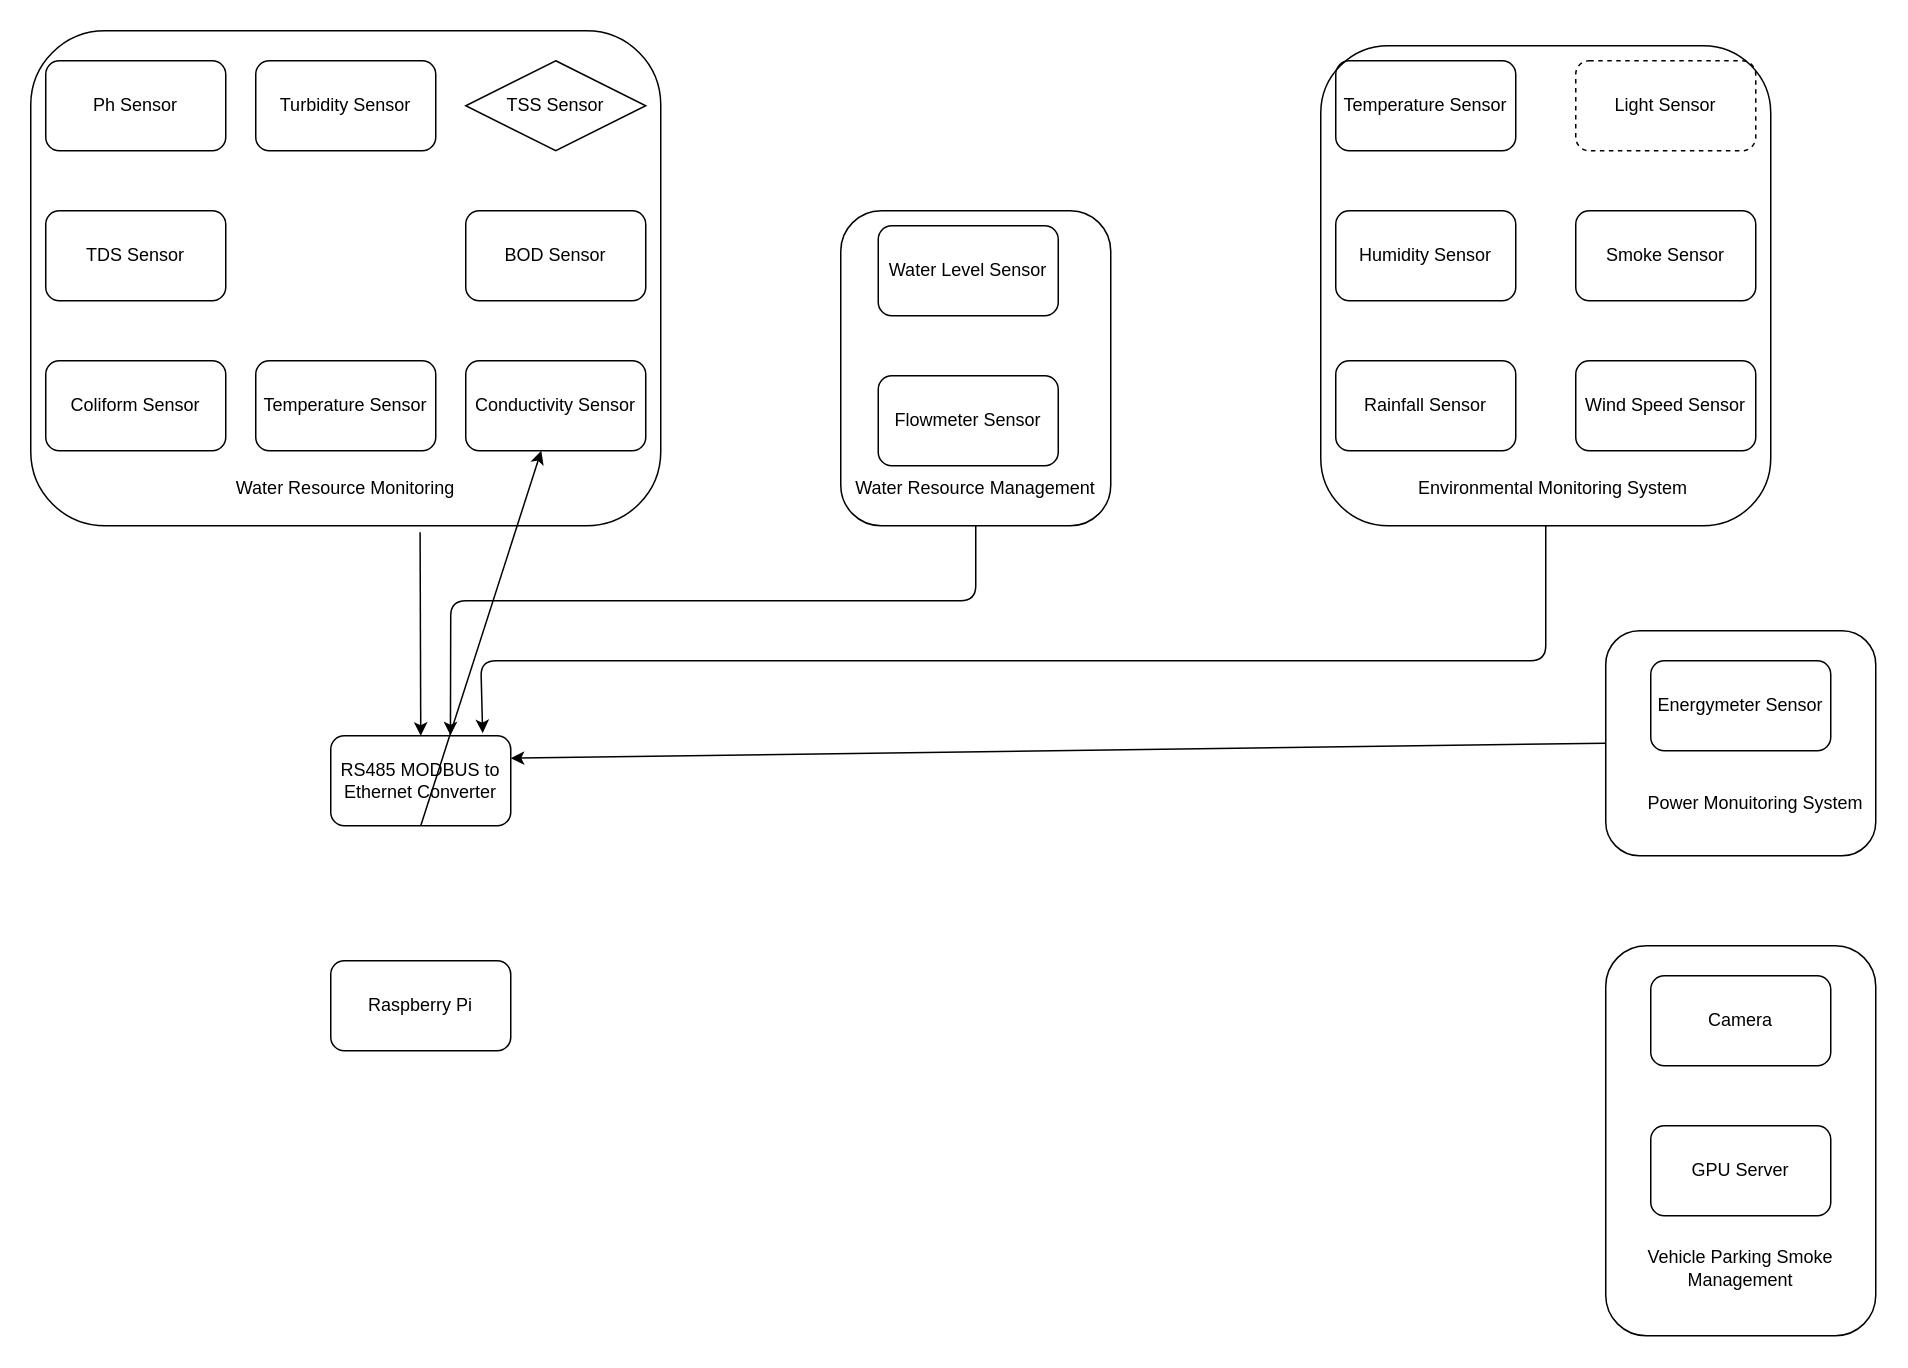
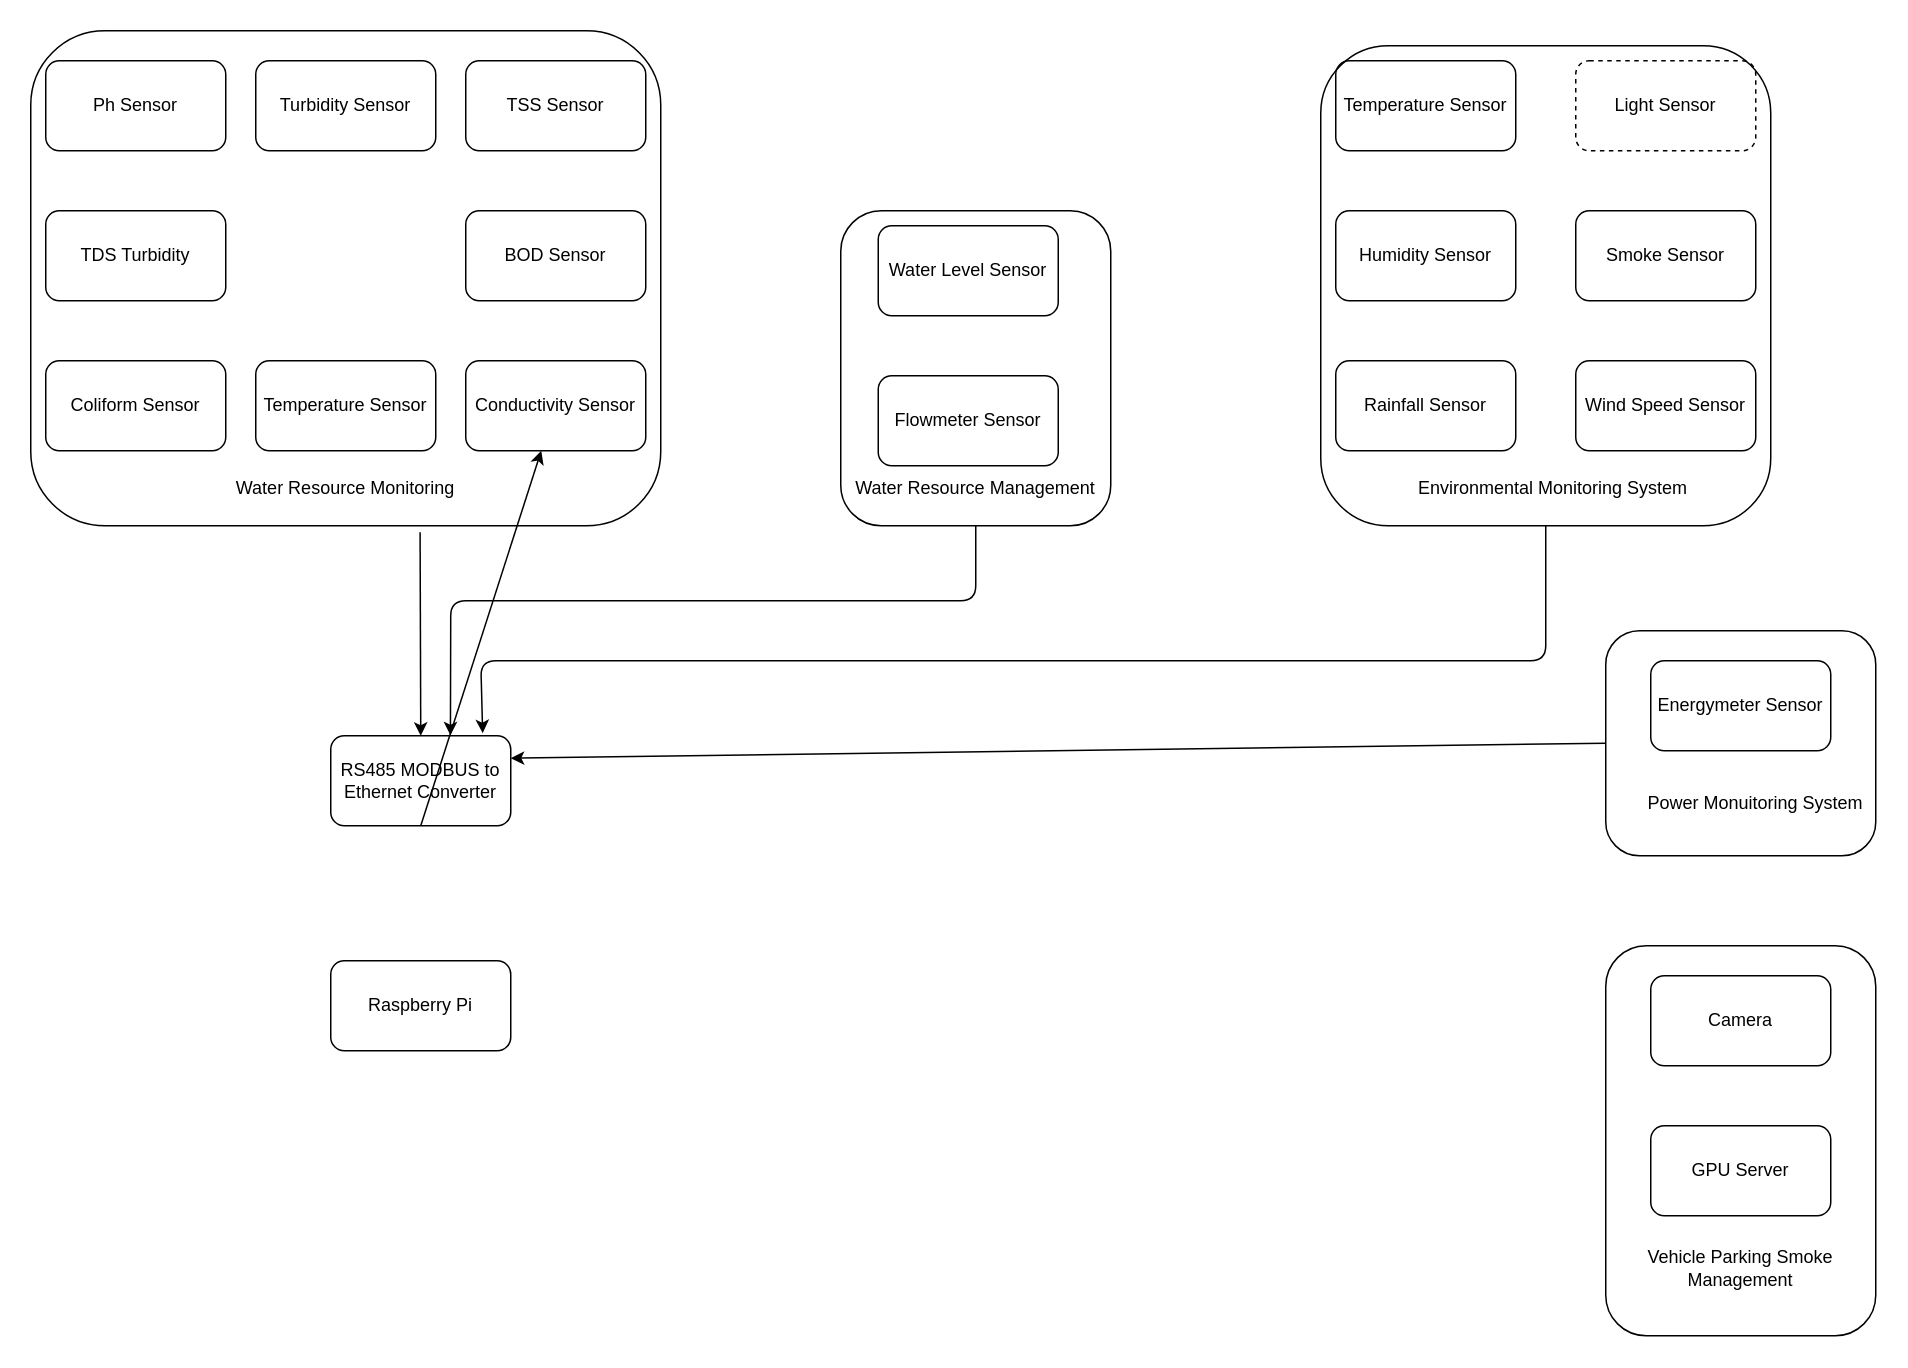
  <mxCell id="0" />
  <mxCell id="1" parent="0" />
  <mxCell id="2" value="Ph Sensor" style="rounded=1;whiteSpace=wrap;html=1;fillColor=none;" parent="1" vertex="1"><mxGeometry x="30" y="40" width="120" height="60" as="geometry" /></mxCell>
  <mxCell id="3" value="Turbidity Sensor" style="rounded=1;whiteSpace=wrap;html=1;fillColor=none;" parent="1" vertex="1"><mxGeometry x="170" y="40" width="120" height="60" as="geometry" /></mxCell>
- <mxCell id="4" value="TSS Sensor" style="rhombus;whiteSpace=wrap;html=1;fillColor=none;" parent="1" vertex="1"><mxGeometry x="310" y="40" width="120" height="60" as="geometry" /></mxCell>
- <mxCell id="5" value="TDS Sensor" style="rounded=1;whiteSpace=wrap;html=1;fillColor=none;" parent="1" vertex="1"><mxGeometry x="30" y="140" width="120" height="60" as="geometry" /></mxCell>
+ <mxCell id="4" value="TSS Sensor" style="rounded=1;whiteSpace=wrap;html=1;fillColor=none;" parent="1" vertex="1"><mxGeometry x="310" y="40" width="120" height="60" as="geometry" /></mxCell>
+ <mxCell id="5" value="TDS Turbidity" style="rounded=1;whiteSpace=wrap;html=1;fillColor=none;" parent="1" vertex="1"><mxGeometry x="30" y="140" width="120" height="60" as="geometry" /></mxCell>
  <mxCell id="6" value="BOD Sensor" style="rounded=1;whiteSpace=wrap;html=1;fillColor=none;" parent="1" vertex="1"><mxGeometry x="310" y="140" width="120" height="60" as="geometry" /></mxCell>
  <mxCell id="7" value="Coliform Sensor" style="rounded=1;whiteSpace=wrap;html=1;fillColor=none;" parent="1" vertex="1"><mxGeometry x="30" y="240" width="120" height="60" as="geometry" /></mxCell>
  <mxCell id="8" value="Temperature Sensor" style="rounded=1;whiteSpace=wrap;html=1;fillColor=none;" parent="1" vertex="1"><mxGeometry x="170" y="240" width="120" height="60" as="geometry" /></mxCell>
  <mxCell id="9" value="Conductivity Sensor" style="rounded=1;whiteSpace=wrap;html=1;fillColor=none;" parent="1" vertex="1"><mxGeometry x="310" y="240" width="120" height="60" as="geometry" /></mxCell>
  <mxCell id="10" value="" style="rounded=1;whiteSpace=wrap;html=1;fillColor=none;" parent="1" vertex="1"><mxGeometry x="20" y="20" width="420" height="330" as="geometry" /></mxCell>
  <mxCell id="11" value="Water Resource Monitoring" style="text;html=1;strokeColor=none;fillColor=none;align=center;verticalAlign=middle;whiteSpace=wrap;rounded=0;" parent="1" vertex="1"><mxGeometry x="145" y="310" width="170" height="30" as="geometry" /></mxCell>
  <mxCell id="12" value="Water Level Sensor" style="rounded=1;whiteSpace=wrap;html=1;fillColor=none;" parent="1" vertex="1"><mxGeometry x="585" y="150" width="120" height="60" as="geometry" /></mxCell>
  <mxCell id="13" value="Flowmeter Sensor" style="rounded=1;whiteSpace=wrap;html=1;fillColor=none;" parent="1" vertex="1"><mxGeometry x="585" y="250" width="120" height="60" as="geometry" /></mxCell>
  <mxCell id="14" value="" style="rounded=1;whiteSpace=wrap;html=1;fillColor=none;" parent="1" vertex="1"><mxGeometry x="560" y="140" width="180" height="210" as="geometry" /></mxCell>
  <mxCell id="15" value="Water Resource Management" style="text;html=1;strokeColor=none;fillColor=none;align=center;verticalAlign=middle;whiteSpace=wrap;rounded=0;" parent="1" vertex="1"><mxGeometry x="565" y="310" width="170" height="30" as="geometry" /></mxCell>
  <mxCell id="16" value="Temperature Sensor" style="rounded=1;whiteSpace=wrap;html=1;fillColor=none;" parent="1" vertex="1"><mxGeometry x="890" y="40" width="120" height="60" as="geometry" /></mxCell>
  <mxCell id="17" value="Humidity Sensor" style="rounded=1;whiteSpace=wrap;html=1;fillColor=none;" parent="1" vertex="1"><mxGeometry x="890" y="140" width="120" height="60" as="geometry" /></mxCell>
  <mxCell id="18" value="Rainfall Sensor" style="rounded=1;whiteSpace=wrap;html=1;fillColor=none;" parent="1" vertex="1"><mxGeometry x="890" y="240" width="120" height="60" as="geometry" /></mxCell>
  <mxCell id="19" value="Light Sensor" style="rounded=1;whiteSpace=wrap;html=1;fillColor=none;dashed=1;" parent="1" vertex="1"><mxGeometry x="1050" y="40" width="120" height="60" as="geometry" /></mxCell>
  <mxCell id="20" value="Smoke Sensor" style="rounded=1;whiteSpace=wrap;html=1;fillColor=none;" parent="1" vertex="1"><mxGeometry x="1050" y="140" width="120" height="60" as="geometry" /></mxCell>
  <mxCell id="21" value="Wind Speed Sensor" style="rounded=1;whiteSpace=wrap;html=1;fillColor=none;" parent="1" vertex="1"><mxGeometry x="1050" y="240" width="120" height="60" as="geometry" /></mxCell>
  <mxCell id="22" value="" style="rounded=1;whiteSpace=wrap;html=1;fillColor=none;" parent="1" vertex="1"><mxGeometry x="880" y="30" width="300" height="320" as="geometry" /></mxCell>
  <mxCell id="23" value="Environmental Monitoring System" style="text;html=1;strokeColor=none;fillColor=none;align=center;verticalAlign=middle;whiteSpace=wrap;rounded=0;" parent="1" vertex="1"><mxGeometry x="910" y="310" width="250" height="30" as="geometry" /></mxCell>
  <mxCell id="24" value="Energymeter Sensor" style="rounded=1;whiteSpace=wrap;html=1;fillColor=none;" parent="1" vertex="1"><mxGeometry x="1100" y="440" width="120" height="60" as="geometry" /></mxCell>
  <mxCell id="25" value="" style="rounded=1;whiteSpace=wrap;html=1;fillColor=none;" parent="1" vertex="1"><mxGeometry x="1070" y="420" width="180" height="150" as="geometry" /></mxCell>
  <mxCell id="26" value="Power Monuitoring System" style="text;html=1;strokeColor=none;fillColor=none;align=center;verticalAlign=middle;whiteSpace=wrap;rounded=0;" parent="1" vertex="1"><mxGeometry x="1095" y="520" width="150" height="30" as="geometry" /></mxCell>
  <mxCell id="27" value="Camera" style="rounded=1;whiteSpace=wrap;html=1;fillColor=none;" parent="1" vertex="1"><mxGeometry x="1100" y="650" width="120" height="60" as="geometry" /></mxCell>
  <mxCell id="28" value="GPU Server" style="rounded=1;whiteSpace=wrap;html=1;fillColor=none;" parent="1" vertex="1"><mxGeometry x="1100" y="750" width="120" height="60" as="geometry" /></mxCell>
  <mxCell id="29" value="" style="rounded=1;whiteSpace=wrap;html=1;fillColor=none;" parent="1" vertex="1"><mxGeometry x="1070" y="630" width="180" height="260" as="geometry" /></mxCell>
  <mxCell id="30" value="Vehicle Parking Smoke Management" style="text;html=1;strokeColor=none;fillColor=none;align=center;verticalAlign=middle;whiteSpace=wrap;rounded=0;" parent="1" vertex="1"><mxGeometry x="1080" y="830" width="160" height="30" as="geometry" /></mxCell>
  <mxCell id="31" value="RS485 MODBUS to Ethernet Converter" style="rounded=1;whiteSpace=wrap;html=1;fillColor=none;" parent="1" vertex="1"><mxGeometry x="220" y="490" width="120" height="60" as="geometry" /></mxCell>
  <mxCell id="32" value="Raspberry Pi" style="rounded=1;whiteSpace=wrap;html=1;fillColor=none;" parent="1" vertex="1"><mxGeometry x="220" y="640" width="120" height="60" as="geometry" /></mxCell>
  <mxCell id="33" value="" style="endArrow=classic;html=1;entryX=0.5;entryY=0;entryDx=0;entryDy=0;exitX=0.618;exitY=1.013;exitDx=0;exitDy=0;exitPerimeter=0;" parent="1" source="10" target="31" edge="1"><mxGeometry width="50" height="50" relative="1" as="geometry"><mxPoint x="250" y="390" as="sourcePoint" /><mxPoint x="670" y="450" as="targetPoint" /></mxGeometry></mxCell>
  <mxCell id="34" value="" style="endArrow=classic;html=1;exitX=0.5;exitY=1;exitDx=0;exitDy=0;entryX=0.665;entryY=-0.005;entryDx=0;entryDy=0;entryPerimeter=0;" parent="1" source="14" target="31" edge="1"><mxGeometry width="50" height="50" relative="1" as="geometry"><mxPoint x="660" y="410" as="sourcePoint" /><mxPoint x="380" y="490" as="targetPoint" /><Array as="points"><mxPoint x="650" y="400" /><mxPoint x="300" y="400" /></Array></mxGeometry></mxCell>
  <mxCell id="35" value="" style="endArrow=classic;html=1;exitX=0.5;exitY=1;exitDx=0;exitDy=0;entryX=0.844;entryY=-0.029;entryDx=0;entryDy=0;entryPerimeter=0;" parent="1" source="22" target="31" edge="1"><mxGeometry width="50" height="50" relative="1" as="geometry"><mxPoint x="970" y="400" as="sourcePoint" /><mxPoint x="930" y="550" as="targetPoint" /><Array as="points"><mxPoint x="1030" y="440" /><mxPoint x="320" y="440" /></Array></mxGeometry></mxCell>
  <mxCell id="36" value="" style="endArrow=classic;html=1;exitX=0;exitY=0.5;exitDx=0;exitDy=0;entryX=1;entryY=0.25;entryDx=0;entryDy=0;" parent="1" source="25" target="31" edge="1"><mxGeometry width="50" height="50" relative="1" as="geometry"><mxPoint x="550" y="550" as="sourcePoint" /><mxPoint x="600" y="500" as="targetPoint" /></mxGeometry></mxCell>
  <mxCell id="37" value="" style="endArrow=classic;html=1;exitX=0.5;exitY=1;exitDx=0;exitDy=0;" parent="1" source="31" target="9" edge="1"><mxGeometry width="50" height="50" relative="1" as="geometry"><mxPoint x="430" y="560" as="sourcePoint" /><mxPoint x="410" y="610" as="targetPoint" /></mxGeometry></mxCell>
